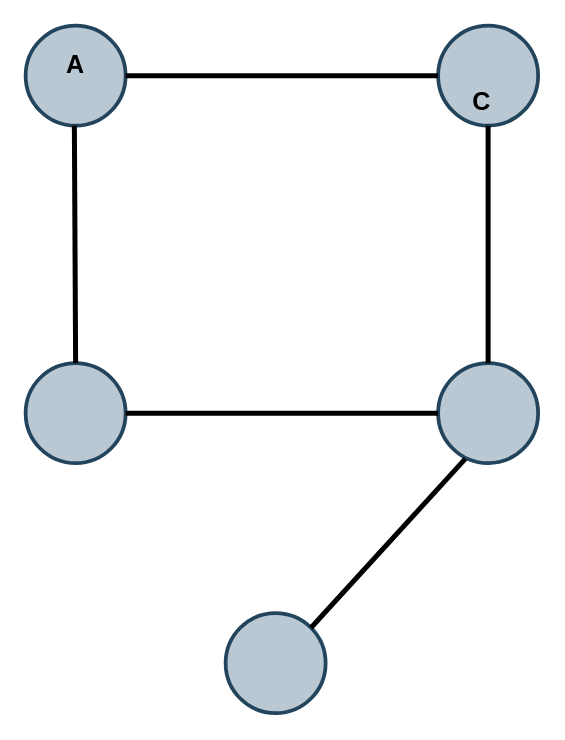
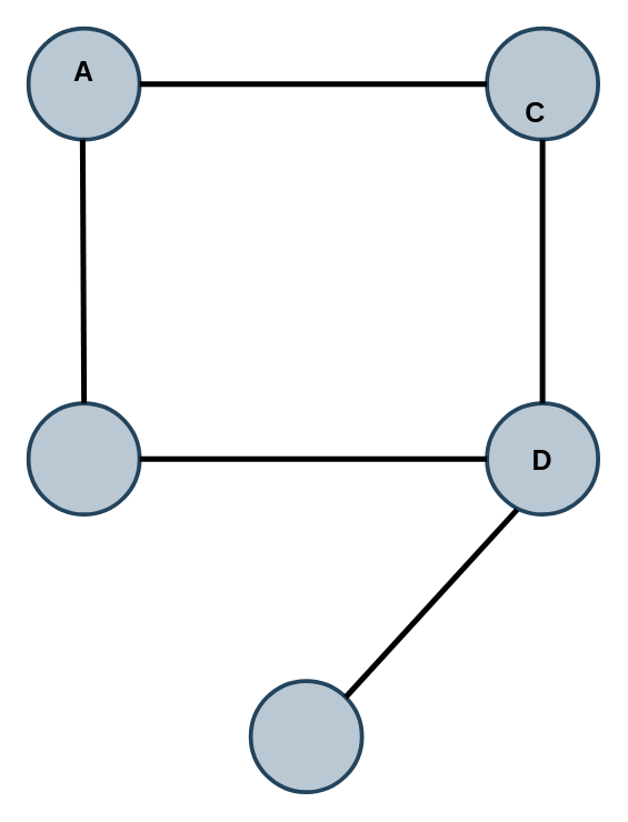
  <mxCell id="0" />
  <mxCell id="1" parent="0" />
  <mxCell id="2" value="" style="group" vertex="1" connectable="0" parent="1"><mxGeometry x="20" y="20" width="80" height="80" as="geometry" /></mxCell>
  <mxCell id="3" value="" style="ellipse;whiteSpace=wrap;html=1;strokeWidth=3;fontFamily=Tahoma;fillColor=#bac8d3;strokeColor=#23445d;" vertex="1" parent="2"><mxGeometry width="80" height="80" as="geometry" /></mxCell>
  <mxCell id="4" value="A" style="text;html=1;align=center;verticalAlign=middle;whiteSpace=wrap;rounded=0;fontSize=20;fontStyle=1" vertex="1" parent="2"><mxGeometry x="10" y="15" width="60" height="30" as="geometry" /></mxCell>
  <mxCell id="5" value="" style="group" vertex="1" connectable="0" parent="1"><mxGeometry x="350" y="20" width="80" height="80" as="geometry" /></mxCell>
  <mxCell id="6" value="" style="ellipse;whiteSpace=wrap;html=1;strokeWidth=3;fontFamily=Tahoma;fillColor=#bac8d3;strokeColor=#23445d;" vertex="1" parent="5"><mxGeometry width="80" height="80" as="geometry" /></mxCell>
  <mxCell id="7" value="C" style="text;html=1;align=center;verticalAlign=middle;whiteSpace=wrap;rounded=0;fontSize=20;fontStyle=1" vertex="1" parent="5"><mxGeometry x="5" y="45" width="60" height="30" as="geometry" /></mxCell>
  <mxCell id="8" value="" style="group" vertex="1" connectable="0" parent="1"><mxGeometry x="20" y="290" width="80" height="80" as="geometry" /></mxCell>
  <mxCell id="9" value="" style="ellipse;whiteSpace=wrap;html=1;strokeWidth=3;fontFamily=Tahoma;fillColor=#bac8d3;strokeColor=#23445d;" vertex="1" parent="8"><mxGeometry width="80" height="80" as="geometry" /></mxCell>
  <mxCell id="10" value="" style="group" vertex="1" connectable="0" parent="1"><mxGeometry x="350" y="290" width="80" height="80" as="geometry" /></mxCell>
  <mxCell id="11" value="" style="ellipse;whiteSpace=wrap;html=1;strokeWidth=3;fontFamily=Tahoma;fillColor=#bac8d3;strokeColor=#23445d;" vertex="1" parent="10"><mxGeometry width="80" height="80" as="geometry" /></mxCell>
+ <mxCell id="12" value="D" style="text;html=1;align=center;verticalAlign=middle;whiteSpace=wrap;rounded=0;fontSize=20;fontStyle=1" vertex="1" parent="10"><mxGeometry x="10" y="25" width="60" height="30" as="geometry" /></mxCell>
  <mxCell id="13" value="" style="group" vertex="1" connectable="0" parent="1"><mxGeometry x="180" y="490" width="80" height="80" as="geometry" /></mxCell>
  <mxCell id="14" value="" style="ellipse;whiteSpace=wrap;html=1;strokeWidth=3;fontFamily=Tahoma;fillColor=#bac8d3;strokeColor=#23445d;" vertex="1" parent="13"><mxGeometry width="80" height="80" as="geometry" /></mxCell>
  <mxCell id="15" style="rounded=0;orthogonalLoop=1;jettySize=auto;html=1;exitX=0.5;exitY=1;exitDx=0;exitDy=0;entryX=0.5;entryY=0;entryDx=0;entryDy=0;strokeColor=none;strokeWidth=2;" edge="1" parent="1" source="3" target="9"><mxGeometry relative="1" as="geometry" /></mxCell>
  <mxCell id="16" value="" style="endArrow=none;html=1;rounded=0;exitX=0.5;exitY=0;exitDx=0;exitDy=0;strokeWidth=4;" edge="1" parent="1" source="9"><mxGeometry width="50" height="50" relative="1" as="geometry"><mxPoint x="59" y="240" as="sourcePoint" /><mxPoint x="59" y="100" as="targetPoint" /></mxGeometry></mxCell>
  <mxCell id="17" value="" style="endArrow=none;html=1;rounded=0;exitX=0;exitY=0.5;exitDx=0;exitDy=0;strokeWidth=4;entryX=1;entryY=0.5;entryDx=0;entryDy=0;" edge="1" parent="1" source="6" target="3"><mxGeometry width="50" height="50" relative="1" as="geometry"><mxPoint x="191" y="230" as="sourcePoint" /><mxPoint x="190" y="40" as="targetPoint" /></mxGeometry></mxCell>
  <mxCell id="18" value="" style="endArrow=none;html=1;rounded=0;exitX=0.5;exitY=1;exitDx=0;exitDy=0;strokeWidth=4;entryX=0.5;entryY=0;entryDx=0;entryDy=0;" edge="1" parent="1" source="6" target="11"><mxGeometry width="50" height="50" relative="1" as="geometry"><mxPoint x="390" y="110" as="sourcePoint" /><mxPoint x="390" y="290" as="targetPoint" /></mxGeometry></mxCell>
  <mxCell id="19" value="" style="endArrow=none;html=1;rounded=0;exitX=0;exitY=0.5;exitDx=0;exitDy=0;strokeWidth=4;entryX=1;entryY=0.5;entryDx=0;entryDy=0;" edge="1" parent="1" source="11" target="9"><mxGeometry width="50" height="50" relative="1" as="geometry"><mxPoint x="350" y="340" as="sourcePoint" /><mxPoint x="100" y="340" as="targetPoint" /></mxGeometry></mxCell>
  <mxCell id="20" value="" style="endArrow=none;html=1;rounded=0;exitX=0.271;exitY=0.958;exitDx=0;exitDy=0;strokeWidth=4;entryX=1;entryY=0;entryDx=0;entryDy=0;exitPerimeter=0;" edge="1" parent="1" source="11" target="14"><mxGeometry width="50" height="50" relative="1" as="geometry"><mxPoint x="360" y="340" as="sourcePoint" /><mxPoint x="260" y="500" as="targetPoint" /></mxGeometry></mxCell>
